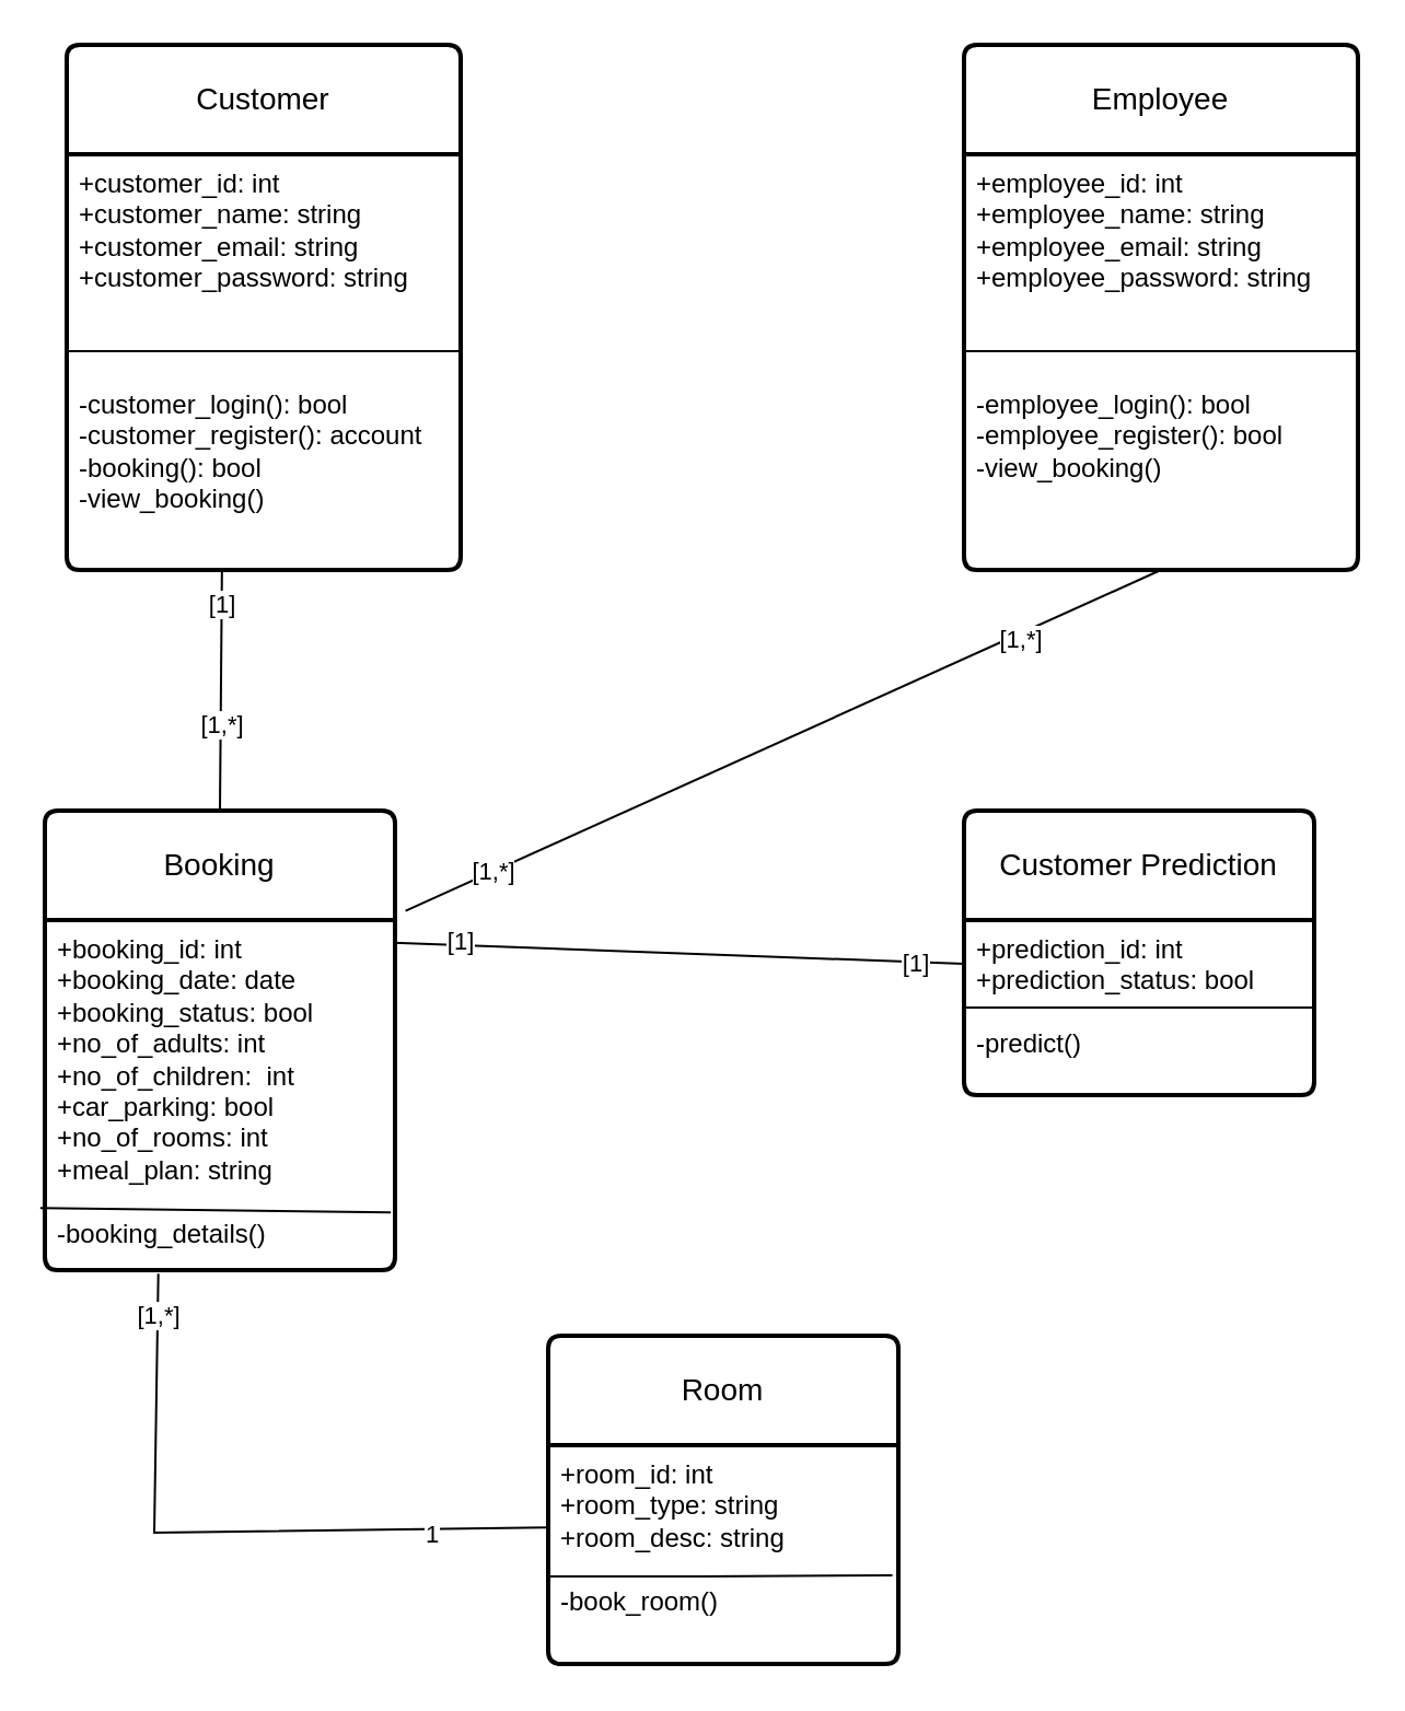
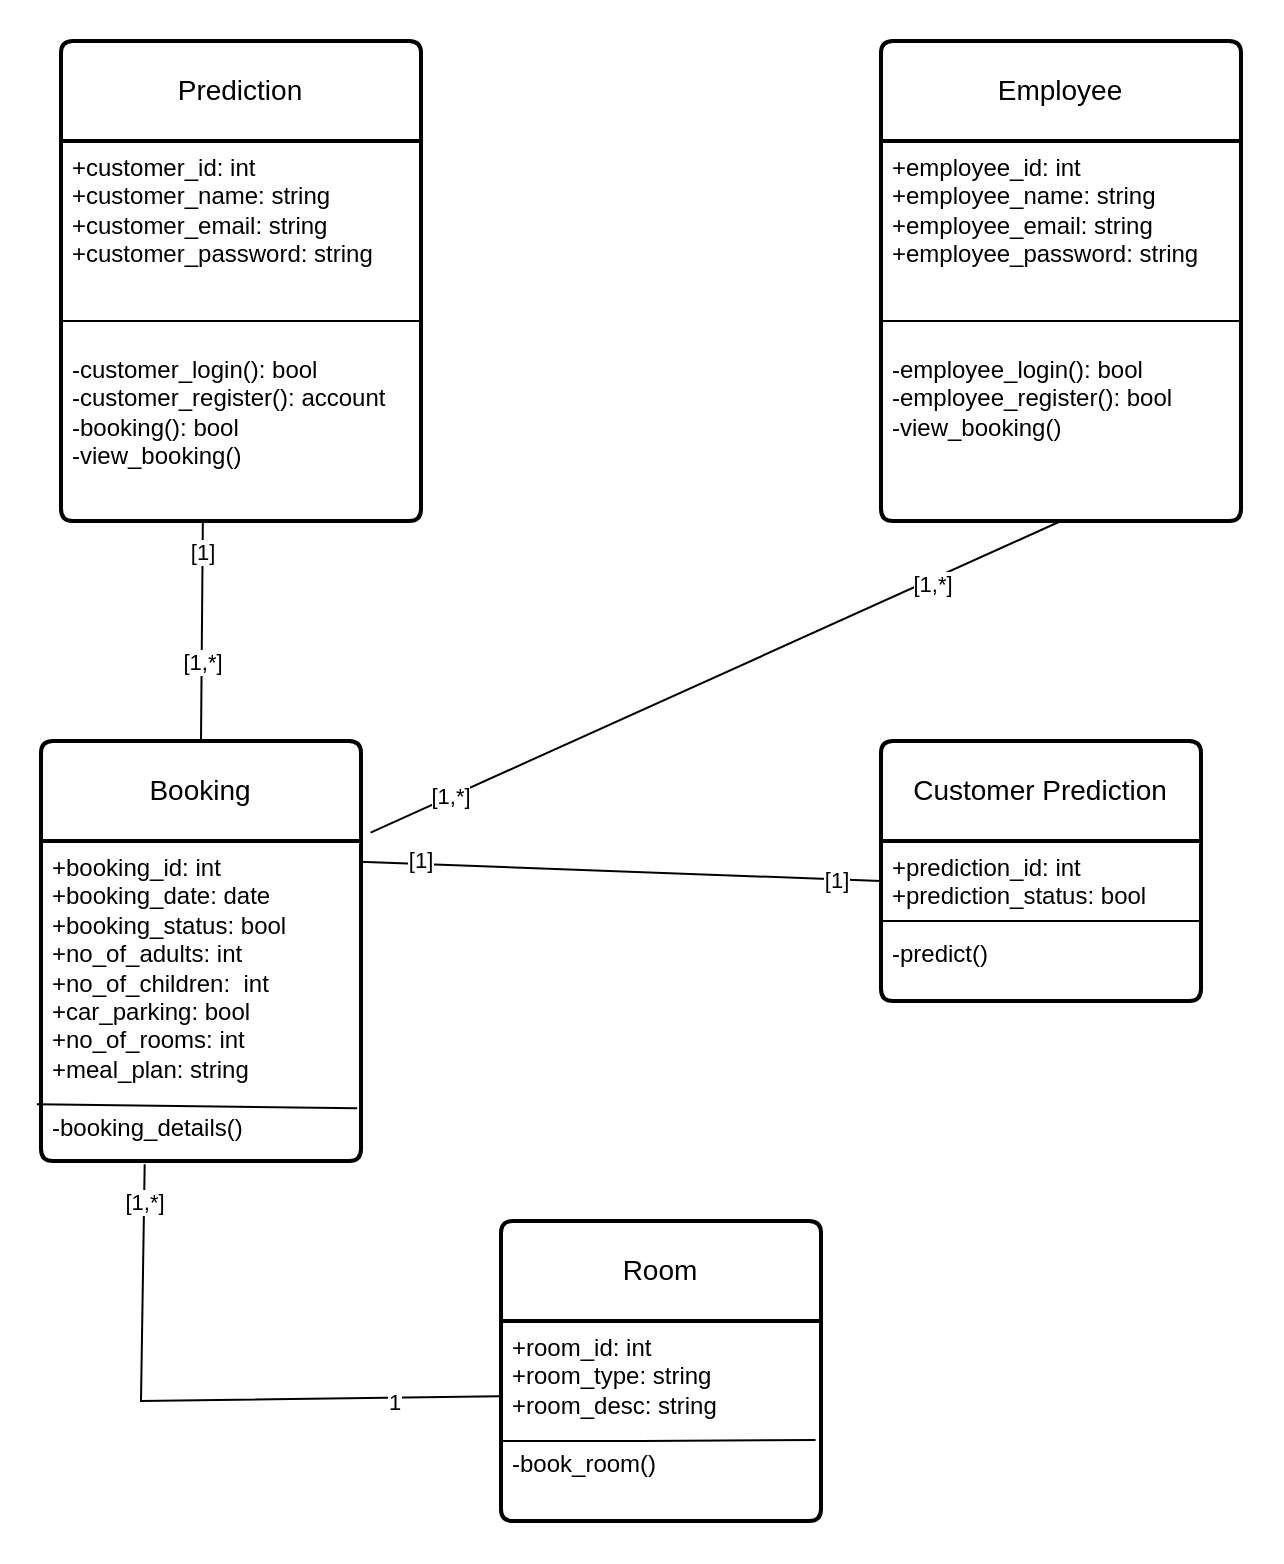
  <mxCell id="0" />
  <mxCell id="1" parent="0" />
- <mxCell id="2" value="Customer" style="swimlane;childLayout=stackLayout;horizontal=1;startSize=50;horizontalStack=0;rounded=1;fontSize=14;fontStyle=0;strokeWidth=2;resizeParent=0;resizeLast=1;shadow=0;dashed=0;align=center;arcSize=4;whiteSpace=wrap;html=1;" vertex="1" parent="1"><mxGeometry x="30" y="20" width="180" height="240" as="geometry" /></mxCell>
+ <mxCell id="2" value="Prediction" style="swimlane;childLayout=stackLayout;horizontal=1;startSize=50;horizontalStack=0;rounded=1;fontSize=14;fontStyle=0;strokeWidth=2;resizeParent=0;resizeLast=1;shadow=0;dashed=0;align=center;arcSize=4;whiteSpace=wrap;html=1;" vertex="1" parent="1"><mxGeometry x="30" y="20" width="180" height="240" as="geometry" /></mxCell>
  <mxCell id="3" value="" style="endArrow=none;html=1;rounded=0;" edge="1" parent="2"><mxGeometry relative="1" as="geometry"><mxPoint y="140" as="sourcePoint" /><mxPoint x="160" y="140" as="targetPoint" /></mxGeometry></mxCell>
  <mxCell id="4" value="" style="endArrow=none;html=1;rounded=0;" edge="1" parent="2"><mxGeometry relative="1" as="geometry"><mxPoint x="20" y="140" as="sourcePoint" /><mxPoint x="180" y="140" as="targetPoint" /></mxGeometry></mxCell>
  <mxCell id="5" value="+customer_id: int&lt;br&gt;+customer_name: string&lt;br&gt;+customer_email: string&lt;br&gt;+customer_password: string&lt;br&gt;&lt;br&gt;&lt;br&gt;&lt;br&gt;-customer_login(): bool&lt;br&gt;-customer_register(): account&lt;br&gt;-booking(): bool&lt;br&gt;-view_booking()" style="align=left;strokeColor=none;fillColor=none;spacingLeft=4;fontSize=12;verticalAlign=top;resizable=0;rotatable=0;part=1;html=1;" vertex="1" parent="2"><mxGeometry y="50" width="180" height="190" as="geometry" /></mxCell>
  <mxCell id="6" value="Booking" style="swimlane;childLayout=stackLayout;horizontal=1;startSize=50;horizontalStack=0;rounded=1;fontSize=14;fontStyle=0;strokeWidth=2;resizeParent=0;resizeLast=1;shadow=0;dashed=0;align=center;arcSize=4;whiteSpace=wrap;html=1;" vertex="1" parent="1"><mxGeometry x="20" y="370" width="160" height="210" as="geometry" /></mxCell>
  <mxCell id="7" value="+booking_id: int&lt;br&gt;+booking_date: date&lt;br&gt;+booking_status: bool&lt;br&gt;+no_of_adults: int&lt;br&gt;+no_of_children:&amp;nbsp; int&lt;br&gt;+car_parking: bool&lt;br&gt;+no_of_rooms: int&lt;br&gt;+meal_plan: string&lt;br&gt;&lt;br&gt;-booking_details()" style="align=left;strokeColor=none;fillColor=none;spacingLeft=4;fontSize=12;verticalAlign=top;resizable=0;rotatable=0;part=1;html=1;" vertex="1" parent="6"><mxGeometry y="50" width="160" height="160" as="geometry" /></mxCell>
  <mxCell id="8" value="" style="endArrow=none;html=1;rounded=0;exitX=-0.013;exitY=0.823;exitDx=0;exitDy=0;exitPerimeter=0;entryX=0.988;entryY=0.835;entryDx=0;entryDy=0;entryPerimeter=0;" edge="1" parent="6" source="7" target="7"><mxGeometry width="50" height="50" relative="1" as="geometry"><mxPoint x="-70" y="250" as="sourcePoint" /><mxPoint x="160" y="180" as="targetPoint" /><Array as="points" /></mxGeometry></mxCell>
  <mxCell id="9" value="Customer Prediction" style="swimlane;childLayout=stackLayout;horizontal=1;startSize=50;horizontalStack=0;rounded=1;fontSize=14;fontStyle=0;strokeWidth=2;resizeParent=0;resizeLast=1;shadow=0;dashed=0;align=center;arcSize=4;whiteSpace=wrap;html=1;" vertex="1" parent="1"><mxGeometry x="440" y="370" width="160" height="130" as="geometry" /></mxCell>
  <mxCell id="10" value="+prediction_id: int&lt;br&gt;+prediction_status: bool&lt;br&gt;&lt;br&gt;-predict()" style="align=left;strokeColor=none;fillColor=none;spacingLeft=4;fontSize=12;verticalAlign=top;resizable=0;rotatable=0;part=1;html=1;" vertex="1" parent="9"><mxGeometry y="50" width="160" height="80" as="geometry" /></mxCell>
  <mxCell id="11" value="" style="endArrow=none;html=1;rounded=0;exitX=0;exitY=0.5;exitDx=0;exitDy=0;entryX=1;entryY=0.5;entryDx=0;entryDy=0;" edge="1" parent="9" source="10" target="10"><mxGeometry width="50" height="50" relative="1" as="geometry"><mxPoint x="-70" y="250" as="sourcePoint" /><mxPoint x="160" y="180" as="targetPoint" /><Array as="points"><mxPoint x="70" y="90" /></Array></mxGeometry></mxCell>
  <mxCell id="12" value="Employee" style="swimlane;childLayout=stackLayout;horizontal=1;startSize=50;horizontalStack=0;rounded=1;fontSize=14;fontStyle=0;strokeWidth=2;resizeParent=0;resizeLast=1;shadow=0;dashed=0;align=center;arcSize=4;whiteSpace=wrap;html=1;" vertex="1" parent="1"><mxGeometry x="440" y="20" width="180" height="240" as="geometry" /></mxCell>
  <mxCell id="13" value="" style="endArrow=none;html=1;rounded=0;" edge="1" parent="12"><mxGeometry relative="1" as="geometry"><mxPoint y="140" as="sourcePoint" /><mxPoint x="160" y="140" as="targetPoint" /></mxGeometry></mxCell>
  <mxCell id="14" value="" style="endArrow=none;html=1;rounded=0;" edge="1" parent="12"><mxGeometry relative="1" as="geometry"><mxPoint x="20" y="140" as="sourcePoint" /><mxPoint x="180" y="140" as="targetPoint" /></mxGeometry></mxCell>
  <mxCell id="15" value="+employee_id: int&lt;br&gt;+employee_name: string&lt;br&gt;+employee_email: string&lt;br&gt;+employee_password: string&lt;br&gt;&lt;br&gt;&lt;br&gt;&lt;br&gt;-employee_login(): bool&lt;br&gt;-employee_register(): bool&lt;br&gt;-view_booking()" style="align=left;strokeColor=none;fillColor=none;spacingLeft=4;fontSize=12;verticalAlign=top;resizable=0;rotatable=0;part=1;html=1;" vertex="1" parent="12"><mxGeometry y="50" width="180" height="190" as="geometry" /></mxCell>
  <mxCell id="16" value="" style="endArrow=none;html=1;rounded=0;entryX=0.394;entryY=1.002;entryDx=0;entryDy=0;entryPerimeter=0;exitX=0.5;exitY=0;exitDx=0;exitDy=0;" edge="1" parent="1" source="6" target="5"><mxGeometry width="50" height="50" relative="1" as="geometry"><mxPoint x="100" y="360" as="sourcePoint" /><mxPoint x="150" y="310" as="targetPoint" /></mxGeometry></mxCell>
  <mxCell id="17" value="[1]" style="edgeLabel;html=1;align=center;verticalAlign=middle;resizable=0;points=[];" vertex="1" connectable="0" parent="16"><mxGeometry x="0.741" relative="1" as="geometry"><mxPoint as="offset" /></mxGeometry></mxCell>
  <mxCell id="18" value="[1,*]" style="edgeLabel;html=1;align=center;verticalAlign=middle;resizable=0;points=[];" vertex="1" connectable="0" parent="16"><mxGeometry x="-0.262" relative="1" as="geometry"><mxPoint as="offset" /></mxGeometry></mxCell>
  <mxCell id="19" value="" style="endArrow=none;html=1;rounded=0;exitX=0.995;exitY=0.065;exitDx=0;exitDy=0;entryX=0;entryY=0.25;entryDx=0;entryDy=0;exitPerimeter=0;" edge="1" parent="1" source="7" target="10"><mxGeometry width="50" height="50" relative="1" as="geometry"><mxPoint x="230" y="380" as="sourcePoint" /><mxPoint x="280" y="330" as="targetPoint" /></mxGeometry></mxCell>
  <mxCell id="20" value="[1]" style="edgeLabel;html=1;align=center;verticalAlign=middle;resizable=0;points=[];" vertex="1" connectable="0" parent="19"><mxGeometry x="-0.771" y="2" relative="1" as="geometry"><mxPoint as="offset" /></mxGeometry></mxCell>
  <mxCell id="21" value="[1]" style="edgeLabel;html=1;align=center;verticalAlign=middle;resizable=0;points=[];" vertex="1" connectable="0" parent="19"><mxGeometry x="0.824" relative="1" as="geometry"><mxPoint as="offset" /></mxGeometry></mxCell>
  <mxCell id="22" value="" style="endArrow=none;html=1;rounded=0;entryX=0.5;entryY=1;entryDx=0;entryDy=0;exitX=1.03;exitY=0.218;exitDx=0;exitDy=0;exitPerimeter=0;" edge="1" parent="1" source="6" target="15"><mxGeometry width="50" height="50" relative="1" as="geometry"><mxPoint x="320" y="340" as="sourcePoint" /><mxPoint x="570" y="300" as="targetPoint" /></mxGeometry></mxCell>
  <mxCell id="23" value="[1,*]" style="edgeLabel;html=1;align=center;verticalAlign=middle;resizable=0;points=[];" vertex="1" connectable="0" parent="22"><mxGeometry x="-0.769" relative="1" as="geometry"><mxPoint as="offset" /></mxGeometry></mxCell>
  <mxCell id="24" value="[1,*]" style="edgeLabel;html=1;align=center;verticalAlign=middle;resizable=0;points=[];" vertex="1" connectable="0" parent="22"><mxGeometry x="0.623" y="-2" relative="1" as="geometry"><mxPoint as="offset" /></mxGeometry></mxCell>
  <mxCell id="25" value="Room" style="swimlane;childLayout=stackLayout;horizontal=1;startSize=50;horizontalStack=0;rounded=1;fontSize=14;fontStyle=0;strokeWidth=2;resizeParent=0;resizeLast=1;shadow=0;dashed=0;align=center;arcSize=4;whiteSpace=wrap;html=1;" vertex="1" parent="1"><mxGeometry x="250" y="610" width="160" height="150" as="geometry" /></mxCell>
  <mxCell id="26" value="+room_id: int&lt;br&gt;+room_type: string&lt;br&gt;+room_desc: string&lt;br&gt;&lt;br&gt;-book_room()" style="align=left;strokeColor=none;fillColor=none;spacingLeft=4;fontSize=12;verticalAlign=top;resizable=0;rotatable=0;part=1;html=1;" vertex="1" parent="25"><mxGeometry y="50" width="160" height="100" as="geometry" /></mxCell>
  <mxCell id="27" value="" style="endArrow=none;html=1;rounded=0;entryX=0.983;entryY=0.595;entryDx=0;entryDy=0;entryPerimeter=0;" edge="1" parent="25" target="26"><mxGeometry width="50" height="50" relative="1" as="geometry"><mxPoint y="110" as="sourcePoint" /><mxPoint x="160" y="180" as="targetPoint" /><Array as="points"><mxPoint x="70" y="110" /></Array></mxGeometry></mxCell>
  <mxCell id="28" value="" style="endArrow=none;html=1;rounded=0;entryX=0.324;entryY=1.01;entryDx=0;entryDy=0;entryPerimeter=0;exitX=-0.004;exitY=0.376;exitDx=0;exitDy=0;exitPerimeter=0;" edge="1" parent="1" source="26" target="7"><mxGeometry width="50" height="50" relative="1" as="geometry"><mxPoint x="70" y="740" as="sourcePoint" /><mxPoint x="120" y="690" as="targetPoint" /><Array as="points"><mxPoint x="70" y="700" /></Array></mxGeometry></mxCell>
  <mxCell id="29" value="1" style="edgeLabel;html=1;align=center;verticalAlign=middle;resizable=0;points=[];" vertex="1" connectable="0" parent="28"><mxGeometry x="-0.647" y="2" relative="1" as="geometry"><mxPoint as="offset" /></mxGeometry></mxCell>
  <mxCell id="30" value="[1,*]" style="edgeLabel;html=1;align=center;verticalAlign=middle;resizable=0;points=[];" vertex="1" connectable="0" parent="28"><mxGeometry x="0.873" relative="1" as="geometry"><mxPoint as="offset" /></mxGeometry></mxCell>
